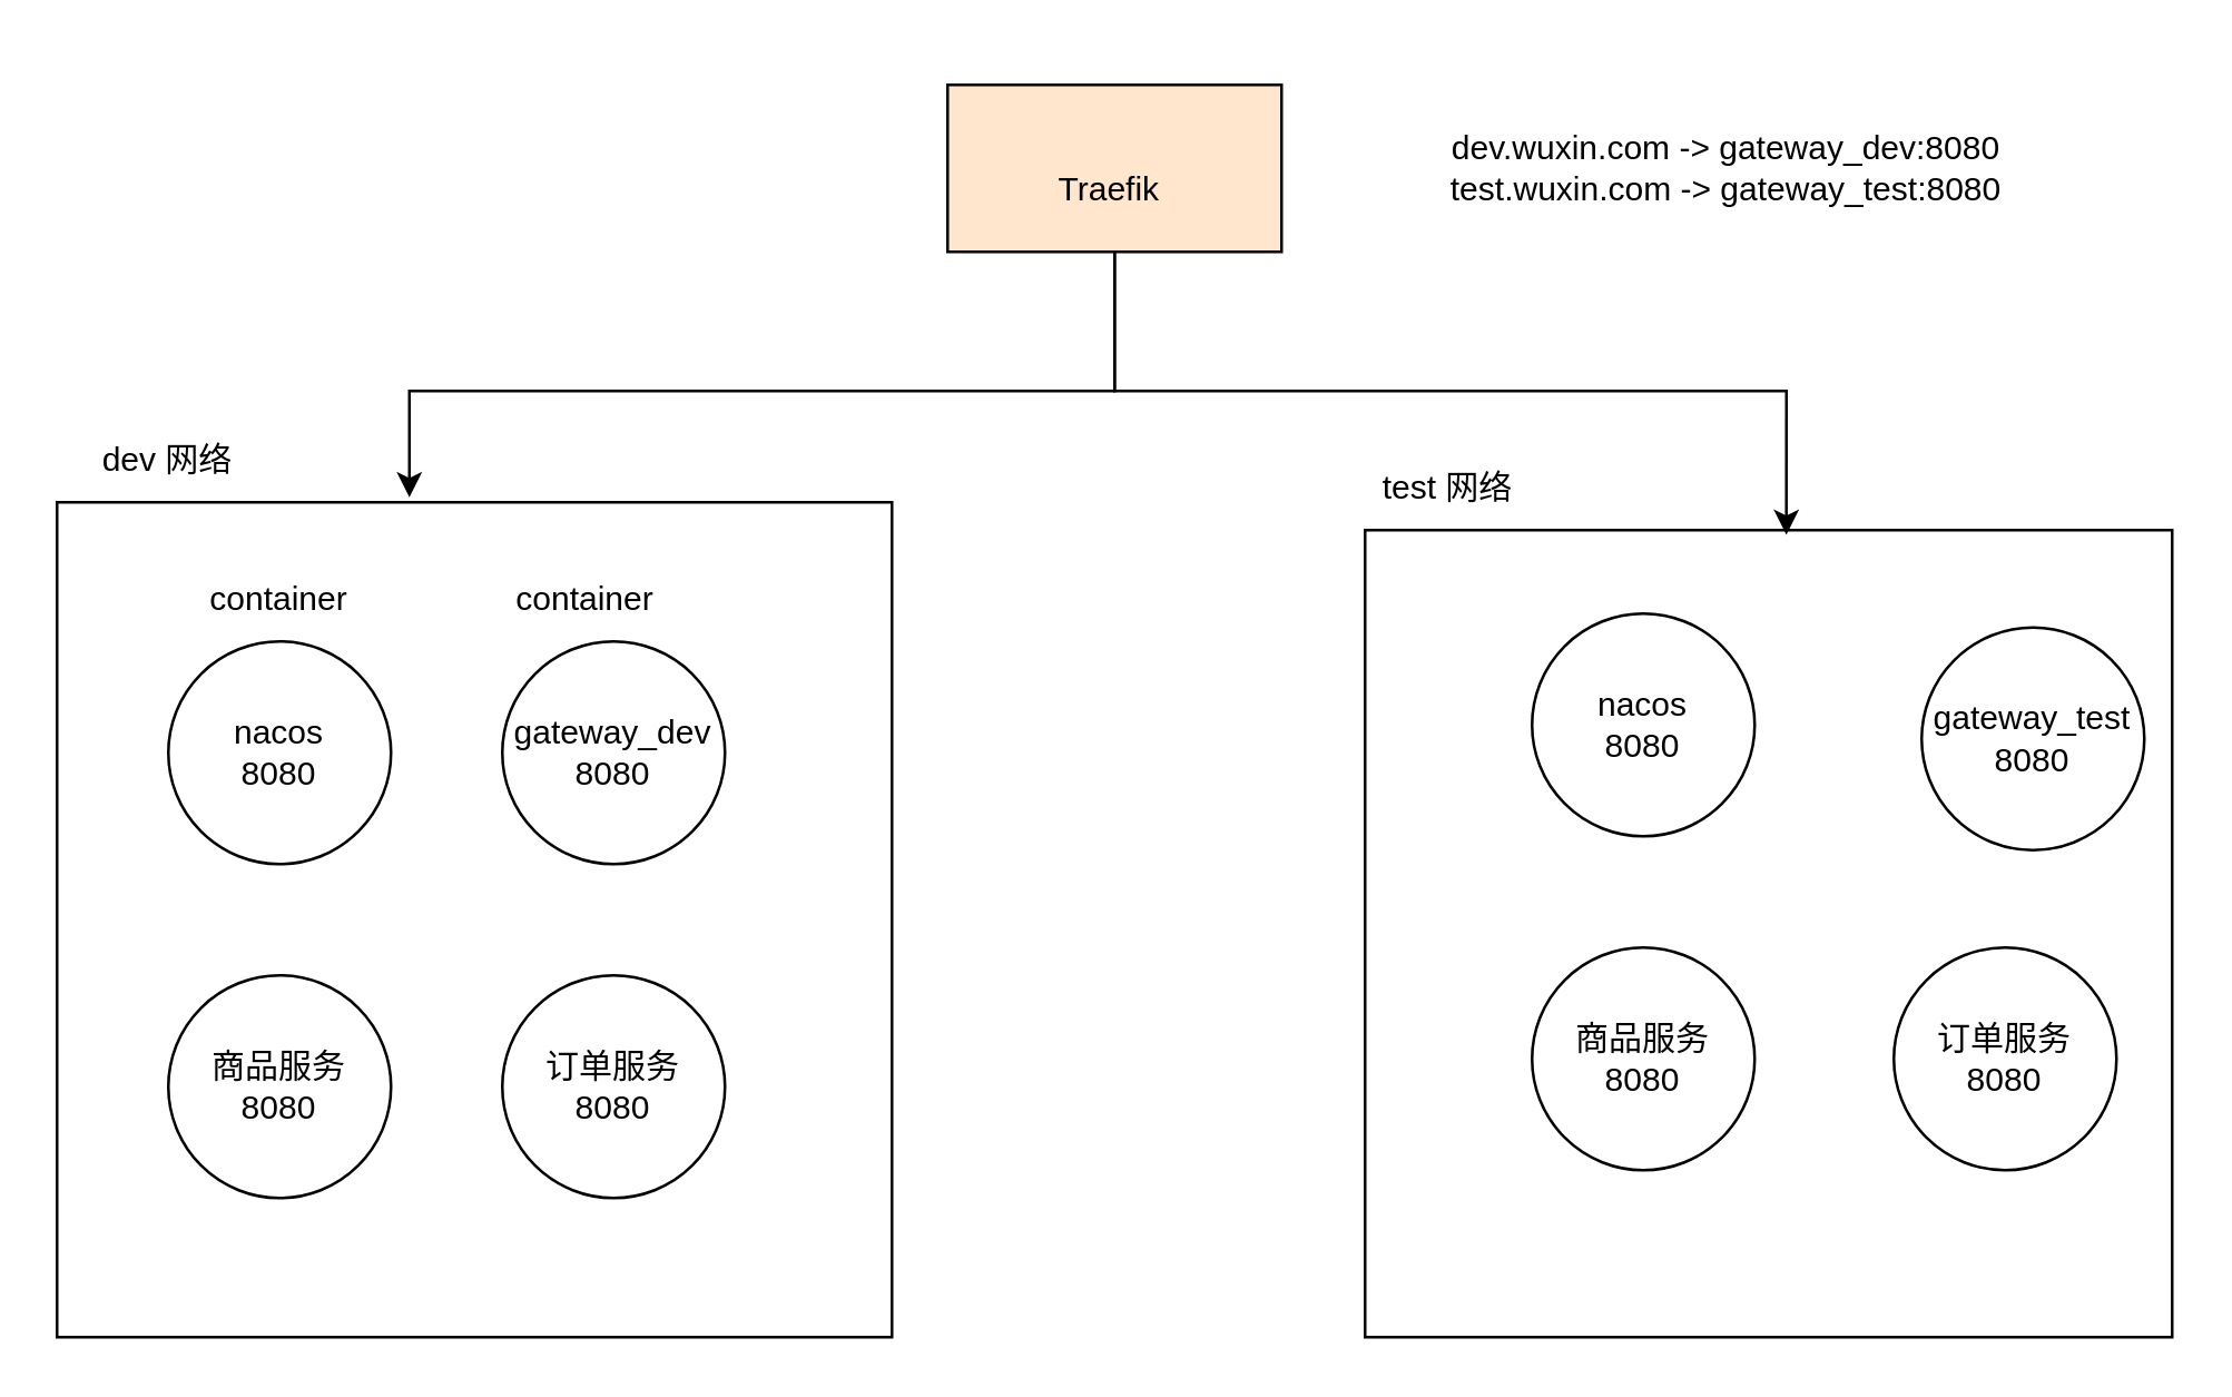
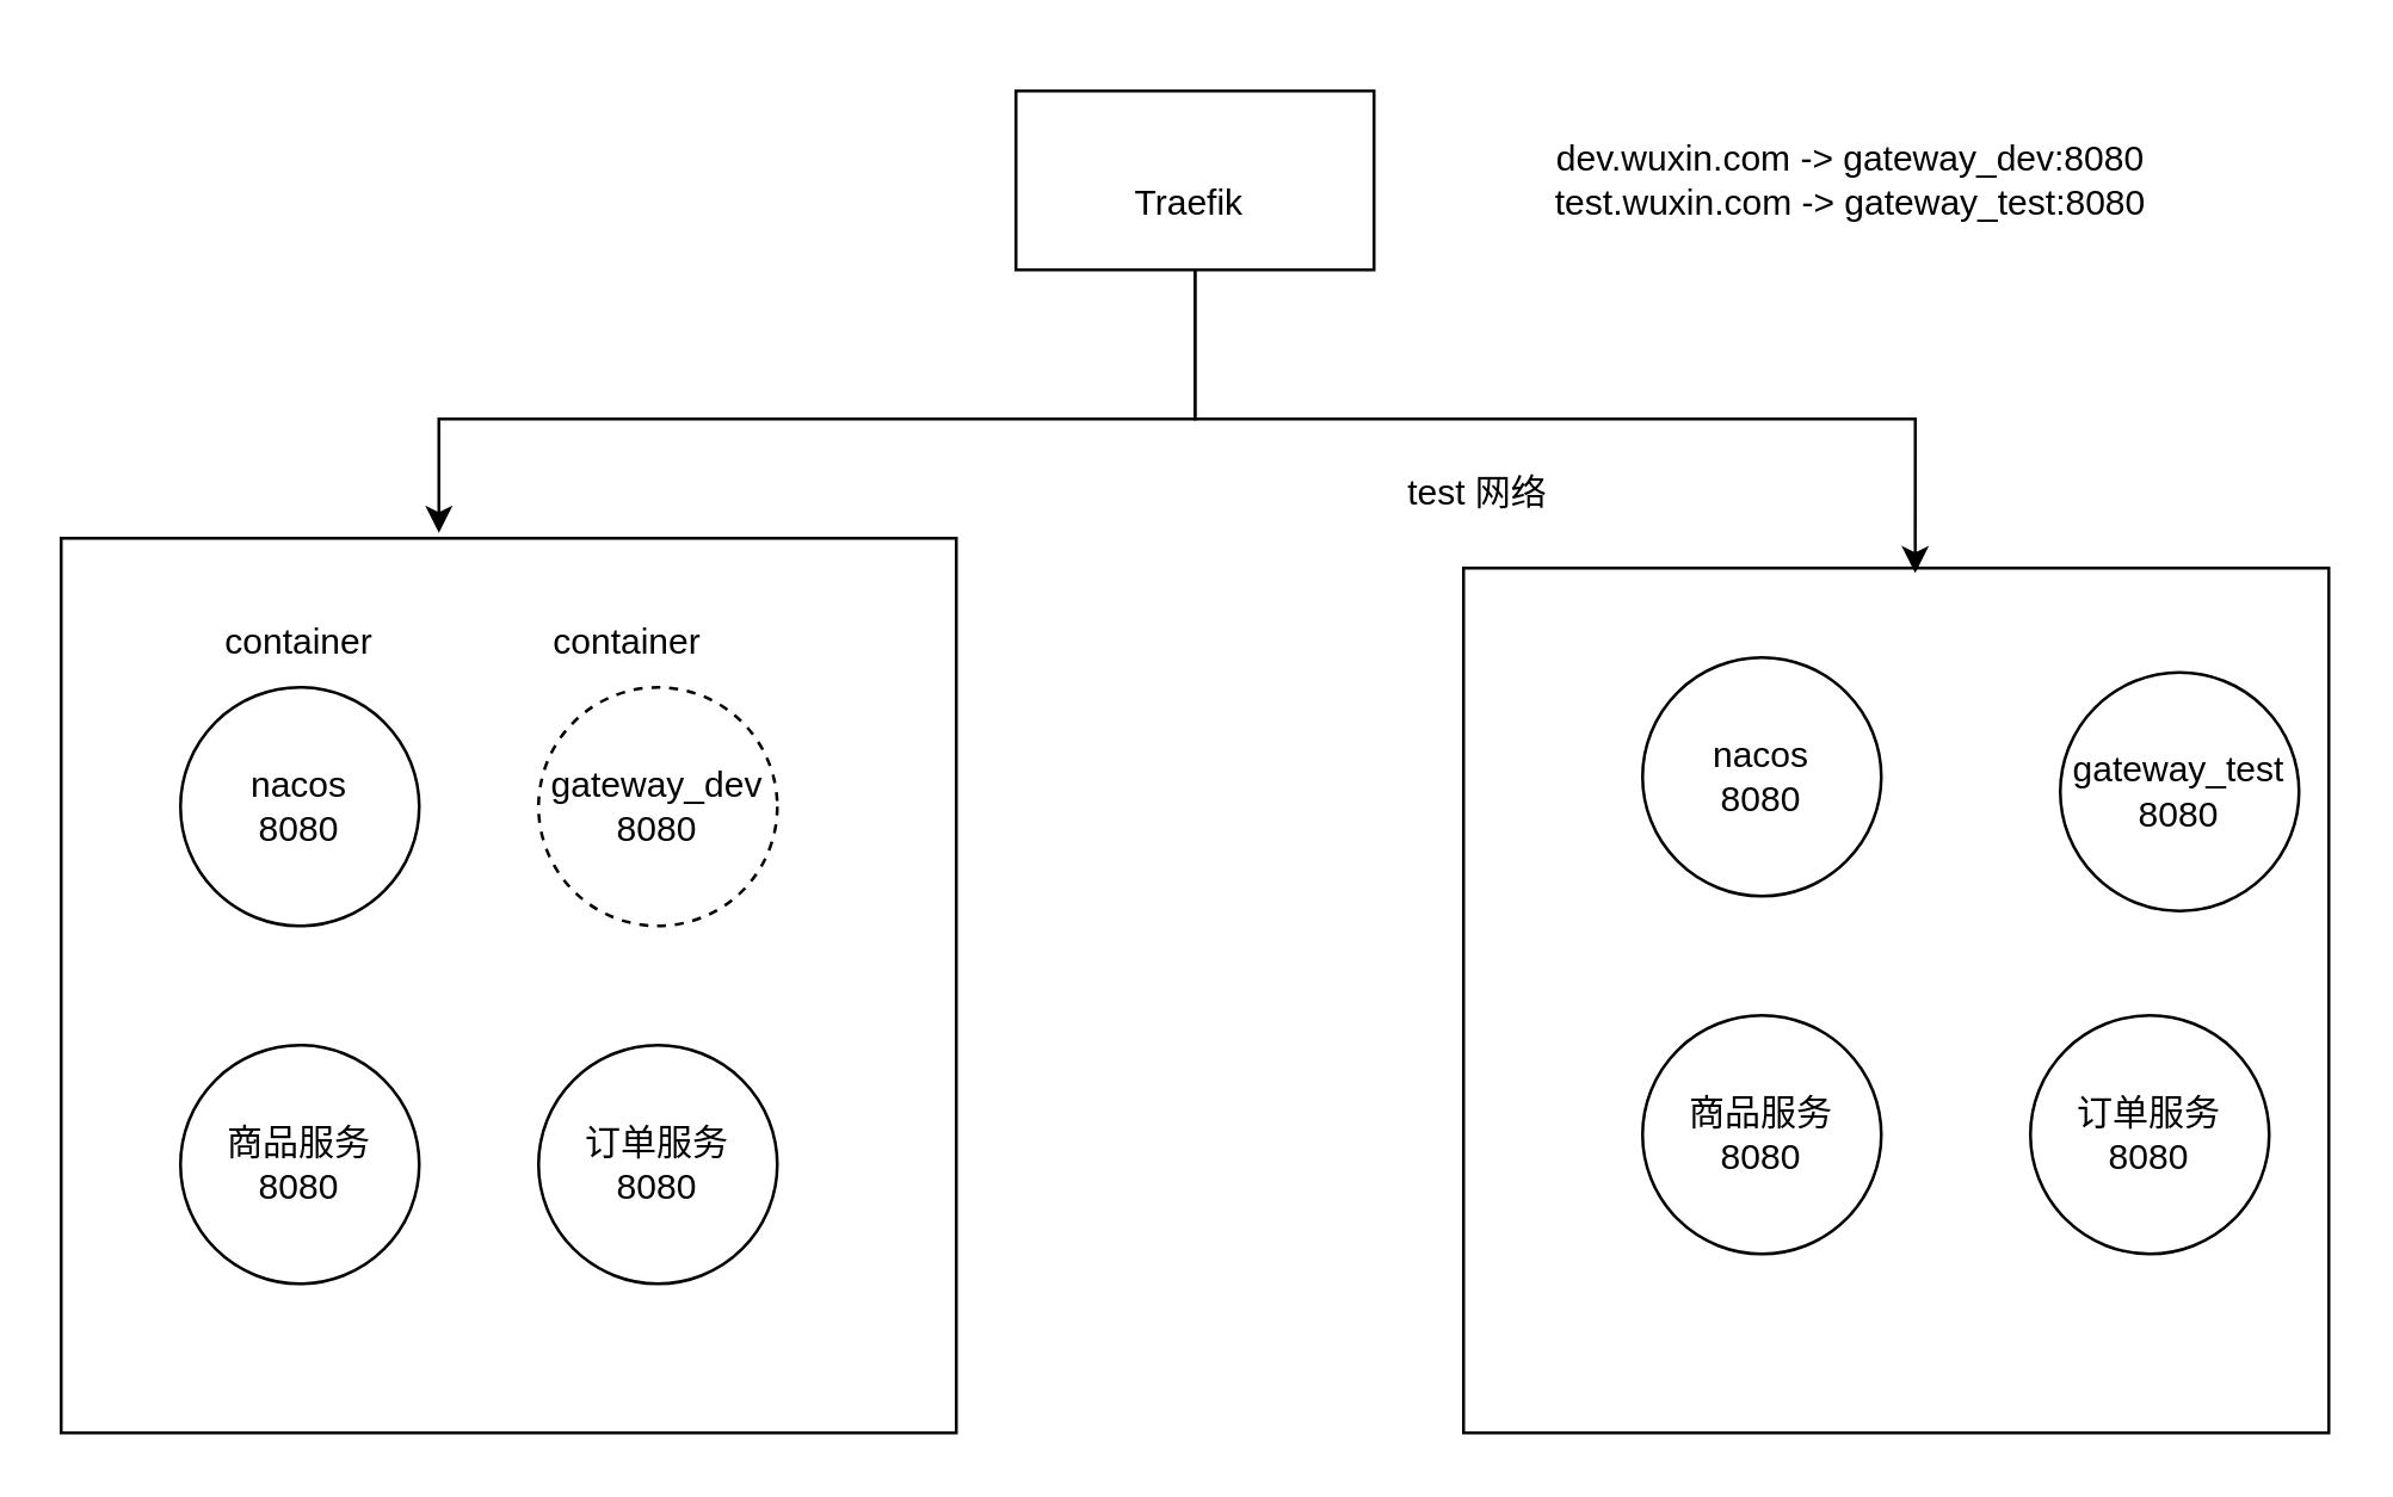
  <mxCell id="0" />
  <mxCell id="1" parent="0" />
- <mxCell id="2" value="&lt;div&gt;&lt;br&gt;&lt;/div&gt;&lt;div&gt;Traefik&amp;nbsp;&lt;/div&gt;" style="rounded=0;whiteSpace=wrap;html=1;fillColor=#ffe6cc;" vertex="1" parent="1"><mxGeometry x="340" y="30" width="120" height="60" as="geometry" /></mxCell>
+ <mxCell id="2" value="&lt;div&gt;&lt;br&gt;&lt;/div&gt;&lt;div&gt;Traefik&amp;nbsp;&lt;/div&gt;" style="rounded=0;whiteSpace=wrap;html=1;" vertex="1" parent="1"><mxGeometry x="340" y="30" width="120" height="60" as="geometry" /></mxCell>
  <mxCell id="3" value="" style="whiteSpace=wrap;html=1;aspect=fixed;" vertex="1" parent="1"><mxGeometry y="180" width="300" height="300" as="geometry" x="20" /></mxCell>
  <mxCell id="4" value="" style="whiteSpace=wrap;html=1;aspect=fixed;" vertex="1" parent="1"><mxGeometry x="490" y="190" width="290" height="290" as="geometry" /></mxCell>
- <mxCell id="5" value="dev 网络" style="text;html=1;align=center;verticalAlign=middle;whiteSpace=wrap;rounded=0;" vertex="1" parent="1"><mxGeometry x="30" y="150" width="60" height="30" as="geometry" /></mxCell>
- <mxCell id="6" value="test 网络" style="text;html=1;align=center;verticalAlign=middle;whiteSpace=wrap;rounded=0;" vertex="1" parent="1"><mxGeometry x="490" y="160" width="60" height="30" as="geometry" /></mxCell>
+ <mxCell id="6" value="test 网络" style="text;html=1;align=center;verticalAlign=middle;whiteSpace=wrap;rounded=0;" vertex="1" parent="1"><mxGeometry x="465" y="150" width="60" height="30" as="geometry" /></mxCell>
  <mxCell id="7" style="edgeStyle=orthogonalEdgeStyle;rounded=0;orthogonalLoop=1;jettySize=auto;html=1;exitX=0.5;exitY=1;exitDx=0;exitDy=0;entryX=0.422;entryY=-0.006;entryDx=0;entryDy=0;entryPerimeter=0;" edge="1" parent="1" source="2" target="3"><mxGeometry relative="1" as="geometry"><Array as="points"><mxPoint x="400" y="140" /><mxPoint x="147" y="140" /></Array></mxGeometry></mxCell>
  <mxCell id="8" style="edgeStyle=orthogonalEdgeStyle;rounded=0;orthogonalLoop=1;jettySize=auto;html=1;exitX=0.5;exitY=1;exitDx=0;exitDy=0;entryX=0.522;entryY=0.006;entryDx=0;entryDy=0;entryPerimeter=0;" edge="1" parent="1" source="2" target="4"><mxGeometry relative="1" as="geometry" /></mxCell>
  <mxCell id="9" value="商品服务&lt;br&gt;8080" style="ellipse;whiteSpace=wrap;html=1;aspect=fixed;" vertex="1" parent="1"><mxGeometry x="60" y="350" width="80" height="80" as="geometry" /></mxCell>
  <mxCell id="10" value="订单服务&lt;br&gt;8080" style="ellipse;whiteSpace=wrap;html=1;aspect=fixed;" vertex="1" parent="1"><mxGeometry x="180" y="350" width="80" height="80" as="geometry" /></mxCell>
  <mxCell id="11" value="nacos&lt;br&gt;8080" style="ellipse;whiteSpace=wrap;html=1;aspect=fixed;" vertex="1" parent="1"><mxGeometry x="60" y="230" width="80" height="80" as="geometry" /></mxCell>
- <mxCell id="12" value="gateway_dev&lt;br&gt;8080" style="ellipse;whiteSpace=wrap;html=1;aspect=fixed;" vertex="1" parent="1"><mxGeometry x="180" y="230" width="80" height="80" as="geometry" /></mxCell>
+ <mxCell id="12" value="gateway_dev&lt;br&gt;8080" style="ellipse;whiteSpace=wrap;html=1;aspect=fixed;dashed=1;" vertex="1" parent="1"><mxGeometry x="180" y="230" width="80" height="80" as="geometry" /></mxCell>
  <mxCell id="13" value="nacos&lt;br&gt;8080" style="ellipse;whiteSpace=wrap;html=1;aspect=fixed;" vertex="1" parent="1"><mxGeometry x="550" y="220" width="80" height="80" as="geometry" /></mxCell>
  <mxCell id="14" value="gateway_test&lt;br&gt;8080" style="ellipse;whiteSpace=wrap;html=1;aspect=fixed;" vertex="1" parent="1"><mxGeometry x="690" y="225" width="80" height="80" as="geometry" /></mxCell>
  <mxCell id="15" value="商品服务&lt;br&gt;8080" style="ellipse;whiteSpace=wrap;html=1;aspect=fixed;" vertex="1" parent="1"><mxGeometry x="550" y="340" width="80" height="80" as="geometry" /></mxCell>
  <mxCell id="16" value="订单服务&lt;br&gt;8080" style="ellipse;whiteSpace=wrap;html=1;aspect=fixed;" vertex="1" parent="1"><mxGeometry x="680" y="340" width="80" height="80" as="geometry" /></mxCell>
  <mxCell id="17" value="container" style="text;html=1;align=center;verticalAlign=middle;whiteSpace=wrap;rounded=0;" vertex="1" parent="1"><mxGeometry x="70" y="200" width="60" height="30" as="geometry" /></mxCell>
  <mxCell id="18" value="container" style="text;html=1;align=center;verticalAlign=middle;whiteSpace=wrap;rounded=0;" vertex="1" parent="1"><mxGeometry x="180" y="200" width="60" height="30" as="geometry" /></mxCell>
  <mxCell id="19" value="dev.wuxin.com -&amp;gt; gateway_dev:8080&lt;br&gt;test.wuxin.com -&amp;gt; gateway_test:8080" style="text;html=1;align=center;verticalAlign=middle;whiteSpace=wrap;rounded=0;" vertex="1" parent="1"><mxGeometry x="480" y="20" width="280" height="80" as="geometry" /></mxCell>
